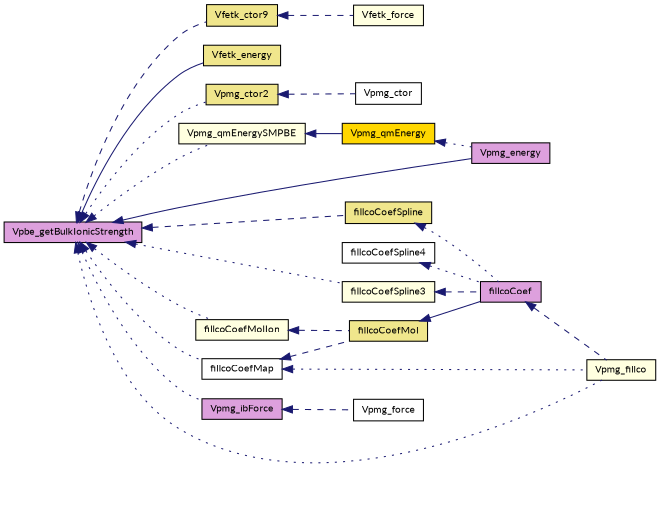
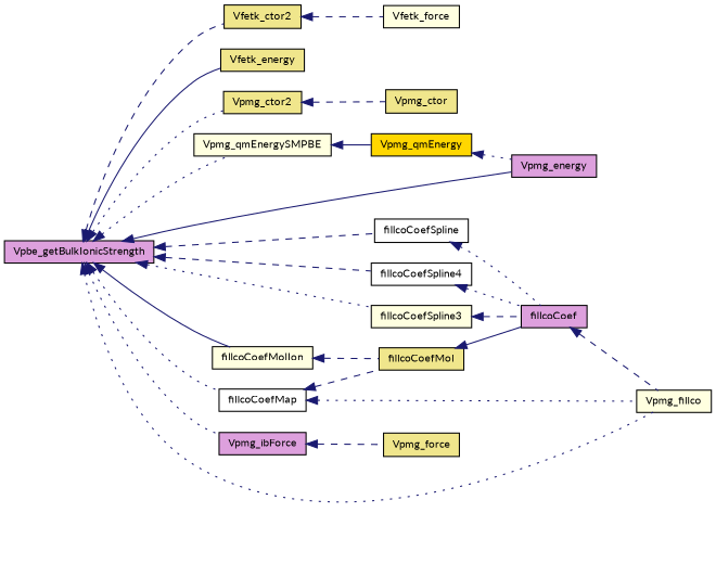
  digraph {
    fontname=Lato
    rankdir=LR
    node [color=black fillcolor=khaki fontname=Lato fontsize=10 shape=record style=filled]
    edge [color=midnightblue dir=back fontname=Lato fontsize=10 labelfontname=FreeSans labelfontsize=10 style=dotted]
    n1 [fillcolor=plum fontcolor=black height=0.2 label=Vpbe_getBulkIonicStrength width=0.4]
-   n2 [height=0.2 label=Vfetk_ctor9 width=0.4]
+   n2 [height=0.2 label=Vfetk_ctor2 width=0.4]
    n3 [height=0.2 label=Vfetk_energy width=0.4]
    n4 [height=0.2 label=Vpmg_ctor2 width=0.4]
    n5 [fillcolor=plum height=0.2 label=Vpmg_energy width=0.4]
    n6 [fillcolor=lightyellow height=0.2 label=Vpmg_qmEnergySMPBE width=0.4]
    n7 [fillcolor=white height=0.2 label=fillcoCoefMap width=0.4]
    n8 [fillcolor=lightyellow height=0.2 label=Vpmg_fillco width=0.4]
    n9 [fillcolor=lightyellow height=0.2 label=fillcoCoefMolIon width=0.4]
-   n10 [height=0.2 label=fillcoCoefSpline width=0.4]
+   n10 [fillcolor=white height=0.2 label=fillcoCoefSpline width=0.4]
    n11 [fillcolor=plum height=0.2 label=Vpmg_ibForce width=0.4]
    n12 [fillcolor=white height=0.2 label=fillcoCoefSpline4 width=0.4]
    n13 [fillcolor=lightyellow height=0.2 label=fillcoCoefSpline3 width=0.4]
    n14 [fillcolor=lightyellow height=0.2 label=Vfetk_force width=0.4]
-   n15 [fillcolor=white height=0.2 label=Vpmg_ctor width=0.4]
+   n15 [height=0.2 label=Vpmg_ctor width=0.4]
    n16 [fillcolor=gold height=0.2 label=Vpmg_qmEnergy width=0.4]
    n17 [height=0.2 label=fillcoCoefMol width=0.4]
    n18 [fillcolor=plum height=0.2 label=fillcoCoef width=0.4]
-   n19 [fillcolor=white height=0.2 label=Vpmg_force width=0.4]
+   n19 [height=0.2 label=Vpmg_force width=0.4]
    n1 -> n2 [style=dashed]
    n1 -> n3 [style=solid]
    n1 -> n4
    n1 -> n5 [style=solid]
    n1 -> n6
    n1 -> n7
    n1 -> n8
-   n1 -> n9
+   n1 -> n9 [style=solid]
    n1 -> n10 [style=dashed]
    n1 -> n11
+   n1 -> n12 [style=dashed]
    n1 -> n13
    n2 -> n14 [style=dashed]
    n4 -> n15 [style=dashed]
    n6 -> n16 [style=solid]
    n7 -> n8
    n7 -> n17 [style=dashed]
    n9 -> n17 [style=dashed]
    n10 -> n18
    n11 -> n19 [style=dashed]
    n12 -> n18
    n13 -> n18 [style=dashed]
    n16 -> n5
    n17 -> n18 [style=solid]
    n18 -> n8 [style=dashed]
  }
